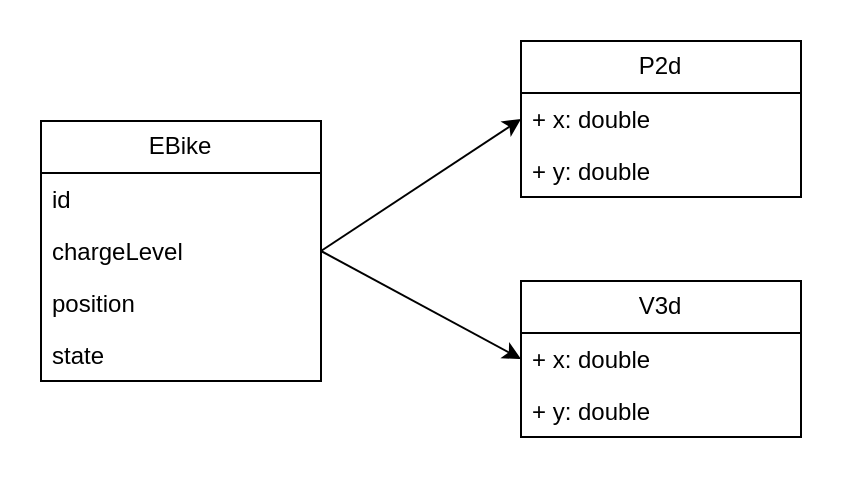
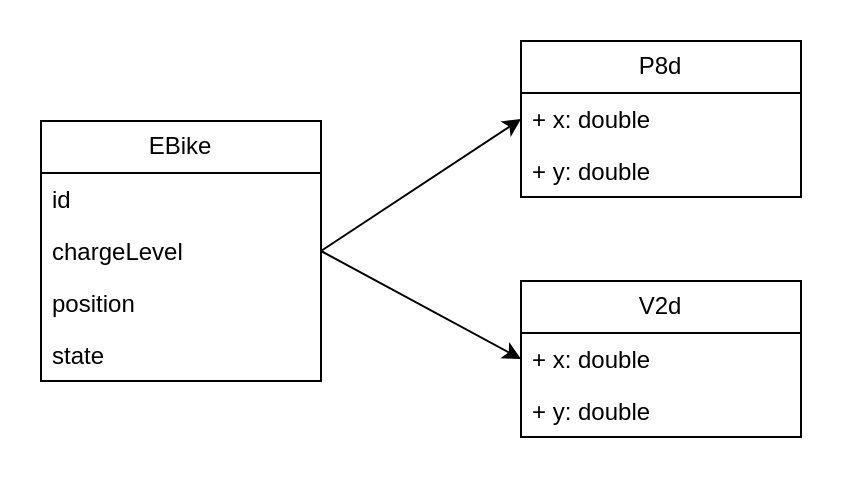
  <mxCell id="0" />
  <mxCell id="1" parent="0" />
  <mxCell id="2" value="EBike" style="swimlane;fontStyle=0;childLayout=stackLayout;horizontal=1;startSize=26;fillColor=none;horizontalStack=0;resizeParent=1;resizeParentMax=0;resizeLast=0;collapsible=1;marginBottom=0;whiteSpace=wrap;html=1;" vertex="1" parent="1"><mxGeometry x="20" y="60" width="140" height="130" as="geometry" /></mxCell>
  <mxCell id="3" value="id" style="text;strokeColor=none;fillColor=none;align=left;verticalAlign=top;spacingLeft=4;spacingRight=4;overflow=hidden;rotatable=0;points=[[0,0.5],[1,0.5]];portConstraint=eastwest;whiteSpace=wrap;html=1;" vertex="1" parent="2"><mxGeometry y="26" width="140" height="26" as="geometry" /></mxCell>
  <mxCell id="4" value="chargeLevel" style="text;strokeColor=none;fillColor=none;align=left;verticalAlign=top;spacingLeft=4;spacingRight=4;overflow=hidden;rotatable=0;points=[[0,0.5],[1,0.5]];portConstraint=eastwest;whiteSpace=wrap;html=1;" vertex="1" parent="2"><mxGeometry y="52" width="140" height="26" as="geometry" /></mxCell>
  <mxCell id="5" value="position" style="text;strokeColor=none;fillColor=none;align=left;verticalAlign=top;spacingLeft=4;spacingRight=4;overflow=hidden;rotatable=0;points=[[0,0.5],[1,0.5]];portConstraint=eastwest;whiteSpace=wrap;html=1;" vertex="1" parent="2"><mxGeometry y="78" width="140" height="26" as="geometry" /></mxCell>
  <mxCell id="6" value="state" style="text;strokeColor=none;fillColor=none;align=left;verticalAlign=top;spacingLeft=4;spacingRight=4;overflow=hidden;rotatable=0;points=[[0,0.5],[1,0.5]];portConstraint=eastwest;whiteSpace=wrap;html=1;" vertex="1" parent="2"><mxGeometry y="104" width="140" height="26" as="geometry" /></mxCell>
- <mxCell id="7" value="P2d" style="swimlane;fontStyle=0;childLayout=stackLayout;horizontal=1;startSize=26;fillColor=none;horizontalStack=0;resizeParent=1;resizeParentMax=0;resizeLast=0;collapsible=1;marginBottom=0;whiteSpace=wrap;html=1;" vertex="1" parent="1"><mxGeometry x="260" y="20" width="140" height="78" as="geometry" /></mxCell>
+ <mxCell id="7" value="P8d" style="swimlane;fontStyle=0;childLayout=stackLayout;horizontal=1;startSize=26;fillColor=none;horizontalStack=0;resizeParent=1;resizeParentMax=0;resizeLast=0;collapsible=1;marginBottom=0;whiteSpace=wrap;html=1;" vertex="1" parent="1"><mxGeometry x="260" y="20" width="140" height="78" as="geometry" /></mxCell>
  <mxCell id="8" value="+ x: double" style="text;strokeColor=none;fillColor=none;align=left;verticalAlign=top;spacingLeft=4;spacingRight=4;overflow=hidden;rotatable=0;points=[[0,0.5],[1,0.5]];portConstraint=eastwest;whiteSpace=wrap;html=1;" vertex="1" parent="7"><mxGeometry y="26" width="140" height="26" as="geometry" /></mxCell>
  <mxCell id="9" value="+ y: double" style="text;strokeColor=none;fillColor=none;align=left;verticalAlign=top;spacingLeft=4;spacingRight=4;overflow=hidden;rotatable=0;points=[[0,0.5],[1,0.5]];portConstraint=eastwest;whiteSpace=wrap;html=1;" vertex="1" parent="7"><mxGeometry y="52" width="140" height="26" as="geometry" /></mxCell>
- <mxCell id="10" value="V3d" style="swimlane;fontStyle=0;childLayout=stackLayout;horizontal=1;startSize=26;fillColor=none;horizontalStack=0;resizeParent=1;resizeParentMax=0;resizeLast=0;collapsible=1;marginBottom=0;whiteSpace=wrap;html=1;" vertex="1" parent="1"><mxGeometry x="260" y="140" width="140" height="78" as="geometry" /></mxCell>
+ <mxCell id="10" value="V2d" style="swimlane;fontStyle=0;childLayout=stackLayout;horizontal=1;startSize=26;fillColor=none;horizontalStack=0;resizeParent=1;resizeParentMax=0;resizeLast=0;collapsible=1;marginBottom=0;whiteSpace=wrap;html=1;" vertex="1" parent="1"><mxGeometry x="260" y="140" width="140" height="78" as="geometry" /></mxCell>
  <mxCell id="11" value="+ x: double" style="text;strokeColor=none;fillColor=none;align=left;verticalAlign=top;spacingLeft=4;spacingRight=4;overflow=hidden;rotatable=0;points=[[0,0.5],[1,0.5]];portConstraint=eastwest;whiteSpace=wrap;html=1;" vertex="1" parent="10"><mxGeometry y="26" width="140" height="26" as="geometry" /></mxCell>
  <mxCell id="12" value="+ y: double" style="text;strokeColor=none;fillColor=none;align=left;verticalAlign=top;spacingLeft=4;spacingRight=4;overflow=hidden;rotatable=0;points=[[0,0.5],[1,0.5]];portConstraint=eastwest;whiteSpace=wrap;html=1;" vertex="1" parent="10"><mxGeometry y="52" width="140" height="26" as="geometry" /></mxCell>
  <mxCell id="13" style="rounded=0;orthogonalLoop=1;jettySize=auto;html=1;exitX=1;exitY=0.5;exitDx=0;exitDy=0;entryX=0;entryY=0.5;entryDx=0;entryDy=0;" edge="1" parent="1" source="4" target="8"><mxGeometry relative="1" as="geometry" /></mxCell>
  <mxCell id="14" style="rounded=0;orthogonalLoop=1;jettySize=auto;html=1;exitX=1;exitY=0.5;exitDx=0;exitDy=0;entryX=0;entryY=0.5;entryDx=0;entryDy=0;" edge="1" parent="1" source="4" target="11"><mxGeometry relative="1" as="geometry" /></mxCell>
